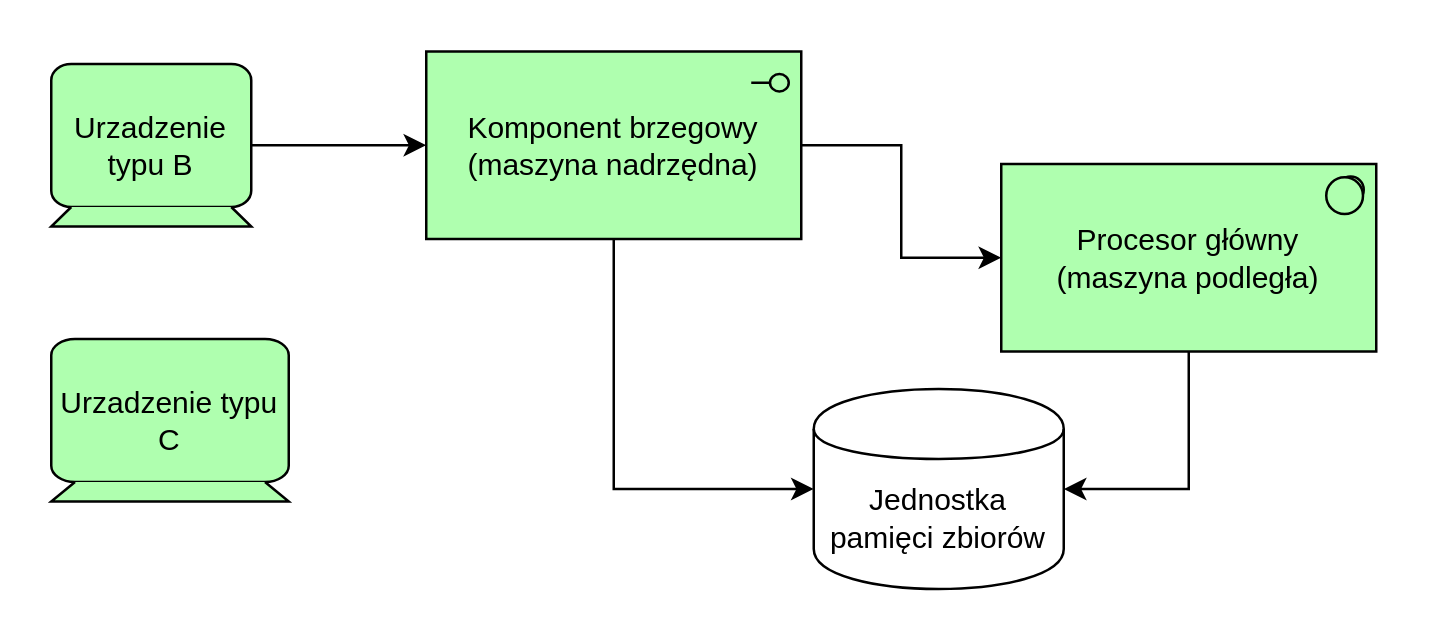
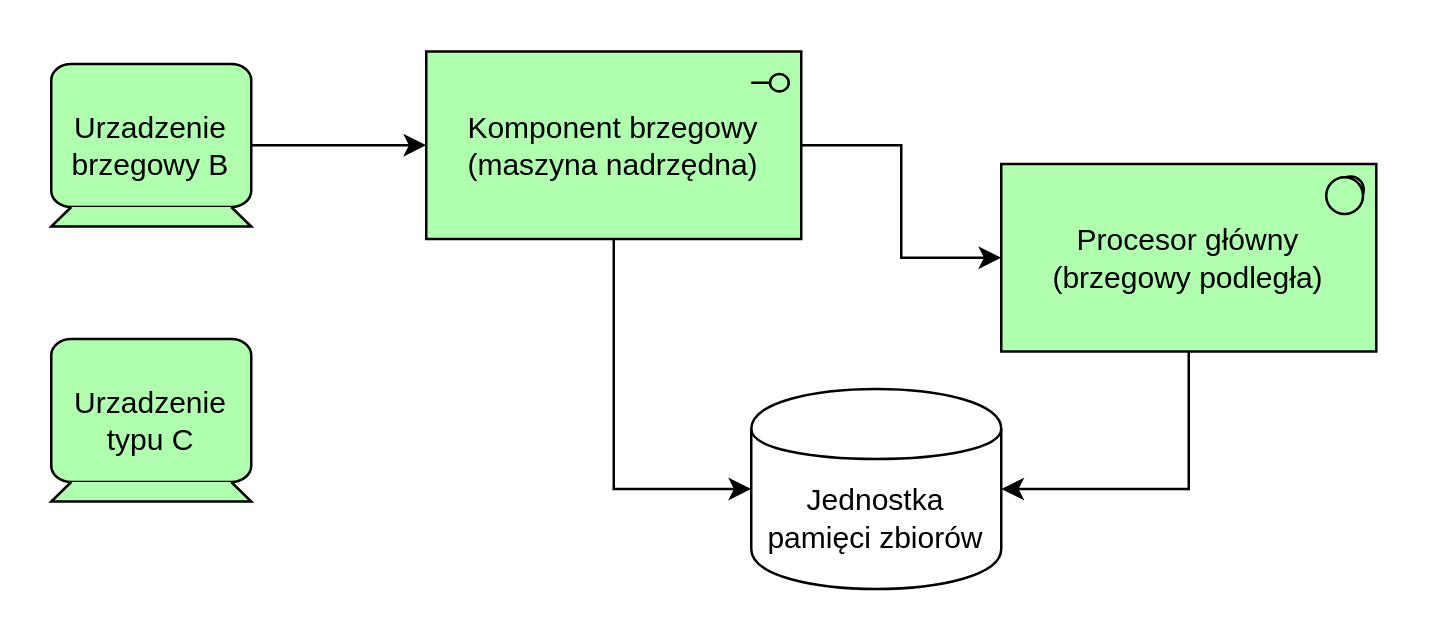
  <mxCell id="0" />
  <mxCell id="1" parent="0" />
  <mxCell id="2" style="edgeStyle=orthogonalEdgeStyle;rounded=0;orthogonalLoop=1;jettySize=auto;html=1;entryX=0;entryY=0.5;entryDx=0;entryDy=0;entryPerimeter=0;" edge="1" parent="1" source="3" target="7"><mxGeometry relative="1" as="geometry" /></mxCell>
- <mxCell id="3" value="&lt;span style=&quot;white-space: normal&quot;&gt;Urzadzenie typu B&lt;/span&gt;" style="html=1;outlineConnect=0;whiteSpace=wrap;fillColor=#AFFFAF;strokeColor=#000000;shape=mxgraph.archimate3.device;" vertex="1" parent="1"><mxGeometry x="20" y="25" width="80" height="65" as="geometry" /></mxCell>
- <mxCell id="4" value="&lt;span style=&quot;white-space: normal&quot;&gt;Urzadzenie typu C&lt;/span&gt;" style="html=1;outlineConnect=0;whiteSpace=wrap;fillColor=#AFFFAF;strokeColor=#000000;shape=mxgraph.archimate3.device;" vertex="1" parent="1"><mxGeometry x="20" y="135" width="95" height="65" as="geometry" /></mxCell>
+ <mxCell id="3" value="&lt;span style=&quot;white-space: normal&quot;&gt;Urzadzenie brzegowy B&lt;/span&gt;" style="html=1;outlineConnect=0;whiteSpace=wrap;fillColor=#AFFFAF;strokeColor=#000000;shape=mxgraph.archimate3.device;" vertex="1" parent="1"><mxGeometry x="20" y="25" width="80" height="65" as="geometry" /></mxCell>
+ <mxCell id="4" value="&lt;span style=&quot;white-space: normal&quot;&gt;Urzadzenie typu C&lt;/span&gt;" style="html=1;outlineConnect=0;whiteSpace=wrap;fillColor=#AFFFAF;strokeColor=#000000;shape=mxgraph.archimate3.device;" vertex="1" parent="1"><mxGeometry x="20" y="135" width="80" height="65" as="geometry" /></mxCell>
  <mxCell id="5" value="" style="edgeStyle=orthogonalEdgeStyle;rounded=0;orthogonalLoop=1;jettySize=auto;html=1;" edge="1" parent="1" source="7" target="9"><mxGeometry relative="1" as="geometry" /></mxCell>
  <mxCell id="6" style="edgeStyle=orthogonalEdgeStyle;rounded=0;orthogonalLoop=1;jettySize=auto;html=1;" edge="1" parent="1" source="7" target="10"><mxGeometry relative="1" as="geometry"><Array as="points"><mxPoint x="245" y="195" /></Array></mxGeometry></mxCell>
  <mxCell id="7" value="Komponent brzegowy (maszyna nadrzędna)" style="html=1;outlineConnect=0;whiteSpace=wrap;fillColor=#AFFFAF;strokeColor=#000000;shape=mxgraph.archimate3.application;appType=interface;archiType=square;" vertex="1" parent="1"><mxGeometry x="170" y="20" width="150" height="75" as="geometry" /></mxCell>
  <mxCell id="8" style="edgeStyle=orthogonalEdgeStyle;rounded=0;orthogonalLoop=1;jettySize=auto;html=1;entryX=1;entryY=0.5;entryDx=0;entryDy=0;" edge="1" parent="1" source="9" target="10"><mxGeometry relative="1" as="geometry" /></mxCell>
- <mxCell id="9" value="Procesor główny &lt;br&gt;(maszyna podległa)" style="html=1;outlineConnect=0;whiteSpace=wrap;fillColor=#AFFFAF;strokeColor=#000000;shape=mxgraph.archimate3.application;appType=sysSw;archiType=square;" vertex="1" parent="1"><mxGeometry x="400" y="65" width="150" height="75" as="geometry" /></mxCell>
- <mxCell id="10" value="Jednostka pamięci zbiorów" style="shape=cylinder;whiteSpace=wrap;html=1;boundedLbl=1;backgroundOutline=1;" vertex="1" parent="1"><mxGeometry x="325" y="155" width="100" height="80" as="geometry" /></mxCell>
+ <mxCell id="9" value="Procesor główny &lt;br&gt;(brzegowy podległa)" style="html=1;outlineConnect=0;whiteSpace=wrap;fillColor=#AFFFAF;strokeColor=#000000;shape=mxgraph.archimate3.application;appType=sysSw;archiType=square;" vertex="1" parent="1"><mxGeometry x="400" y="65" width="150" height="75" as="geometry" /></mxCell>
+ <mxCell id="10" value="Jednostka pamięci zbiorów" style="shape=cylinder;whiteSpace=wrap;html=1;boundedLbl=1;backgroundOutline=1;" vertex="1" parent="1"><mxGeometry x="300" y="155" width="100" height="80" as="geometry" /></mxCell>
